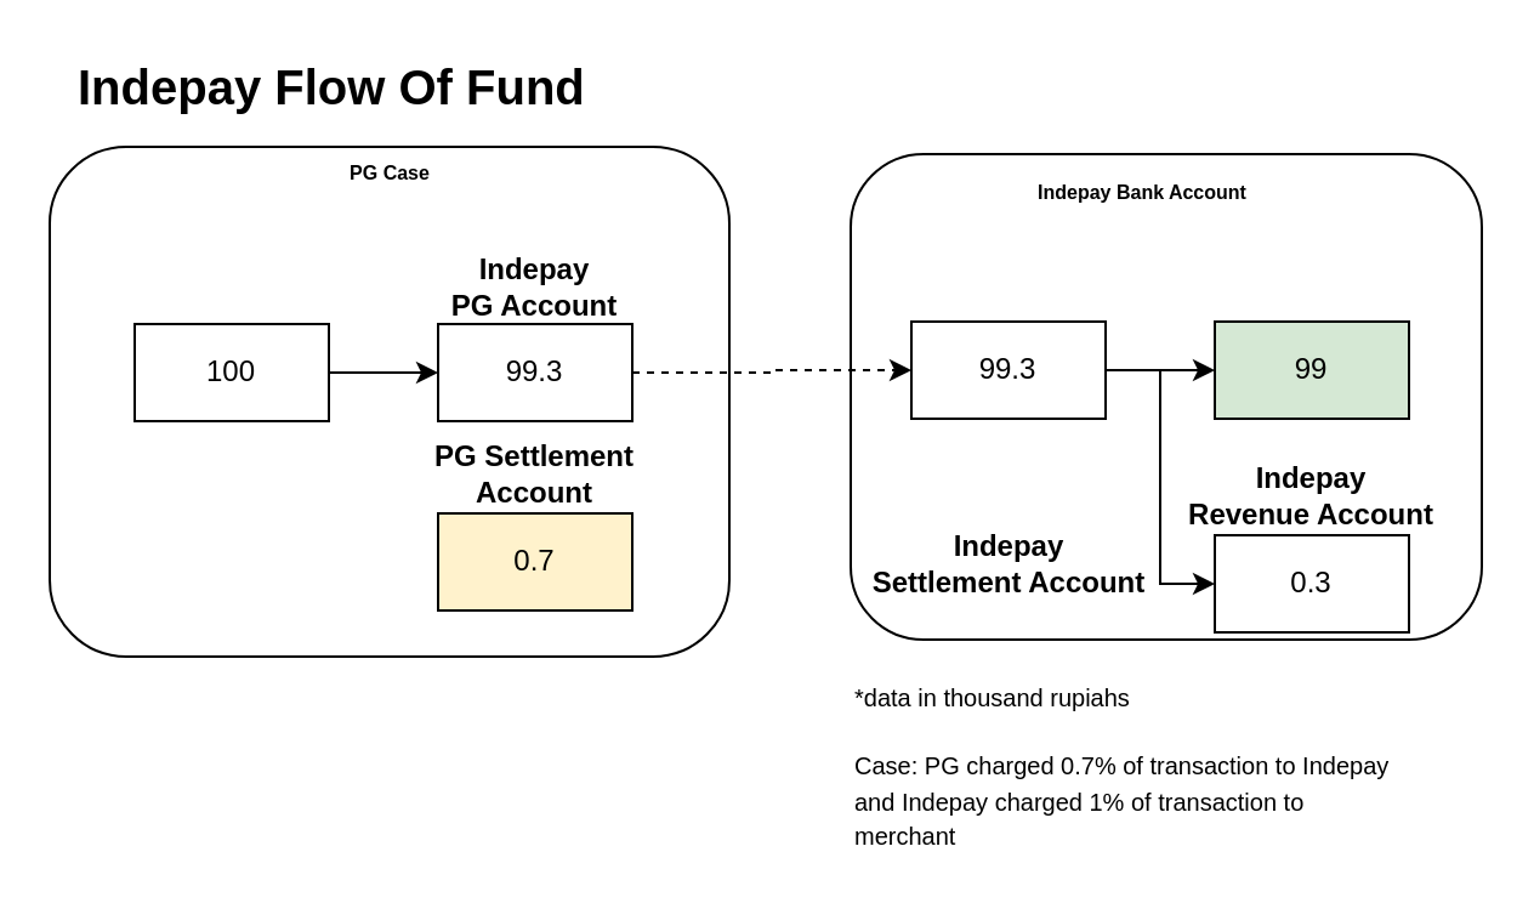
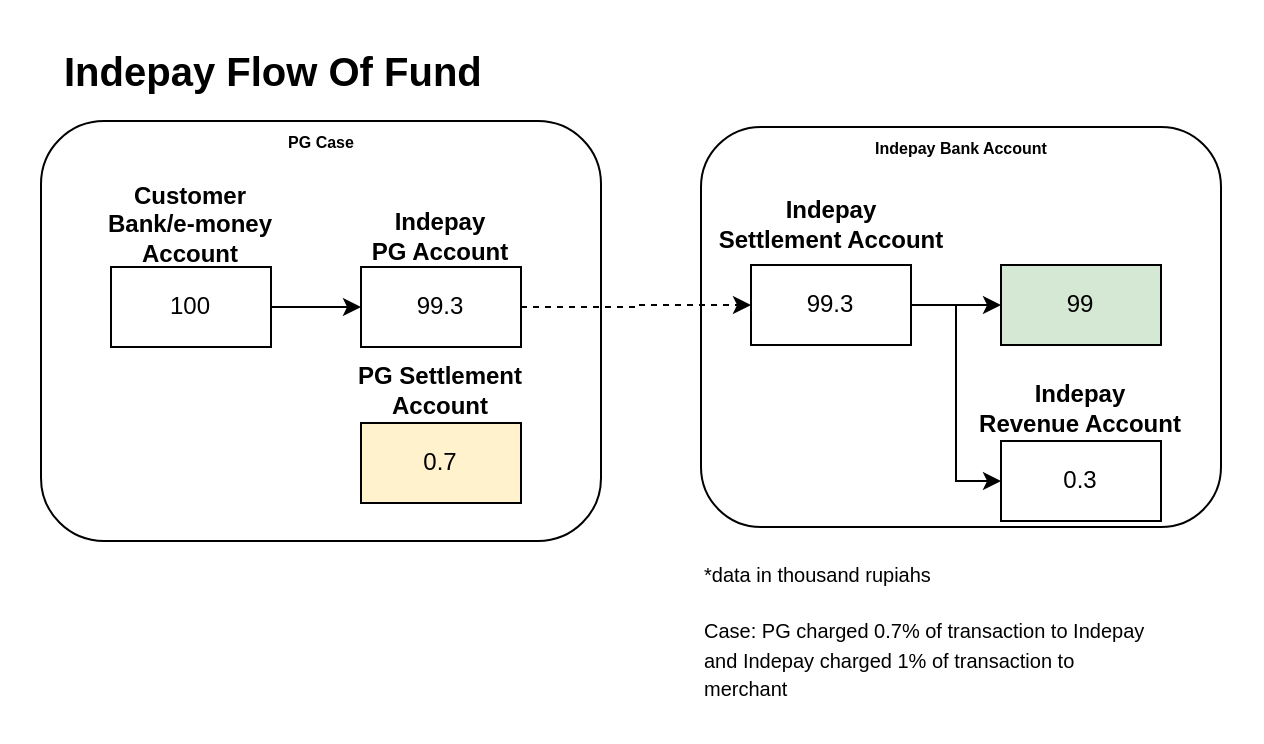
  <mxCell id="0" />
  <mxCell id="1" parent="0" />
  <mxCell id="2" value="" style="rounded=1;whiteSpace=wrap;html=1;" vertex="1" parent="1"><mxGeometry x="20" y="60" width="280" height="210" as="geometry" /></mxCell>
  <mxCell id="3" style="edgeStyle=orthogonalEdgeStyle;rounded=0;orthogonalLoop=1;jettySize=auto;html=1;exitX=1;exitY=0.5;exitDx=0;exitDy=0;endArrow=classic;endFill=1;" edge="1" parent="1" source="4" target="6"><mxGeometry relative="1" as="geometry" /></mxCell>
  <mxCell id="4" value="100" style="rounded=0;whiteSpace=wrap;html=1;" vertex="1" parent="1"><mxGeometry x="55" y="133" width="80" height="40" as="geometry" /></mxCell>
+ <mxCell id="5" value="Customer Bank/e-money&lt;br&gt;Account" style="text;html=1;strokeColor=none;fillColor=none;align=center;verticalAlign=middle;whiteSpace=wrap;rounded=0;fontStyle=1" vertex="1" parent="1"><mxGeometry x="50" y="97" width="90" height="30" as="geometry" /></mxCell>
  <mxCell id="6" value="99.3" style="rounded=0;whiteSpace=wrap;html=1;" vertex="1" parent="1"><mxGeometry x="180" y="133" width="80" height="40" as="geometry" /></mxCell>
  <mxCell id="7" value="Indepay&lt;br&gt;PG Account" style="text;html=1;strokeColor=none;fillColor=none;align=center;verticalAlign=middle;whiteSpace=wrap;rounded=0;fontStyle=1" vertex="1" parent="1"><mxGeometry x="170" y="103" width="100" height="30" as="geometry" /></mxCell>
  <mxCell id="8" value="" style="rounded=1;whiteSpace=wrap;html=1;" vertex="1" parent="1"><mxGeometry x="350" y="63" width="260" height="200" as="geometry" /></mxCell>
  <mxCell id="9" style="edgeStyle=orthogonalEdgeStyle;rounded=0;orthogonalLoop=1;jettySize=auto;html=1;exitX=1;exitY=0.5;exitDx=0;exitDy=0;endArrow=classic;endFill=1;" edge="1" parent="1" source="11" target="13"><mxGeometry relative="1" as="geometry" /></mxCell>
  <mxCell id="10" style="edgeStyle=orthogonalEdgeStyle;rounded=0;orthogonalLoop=1;jettySize=auto;html=1;exitX=1;exitY=0.5;exitDx=0;exitDy=0;entryX=0;entryY=0.5;entryDx=0;entryDy=0;fontSize=20;endArrow=classic;endFill=1;" edge="1" parent="1" source="11" target="15"><mxGeometry relative="1" as="geometry" /></mxCell>
  <mxCell id="11" value="99.3" style="rounded=0;whiteSpace=wrap;html=1;" vertex="1" parent="1"><mxGeometry x="375" y="132" width="80" height="40" as="geometry" /></mxCell>
- <mxCell id="12" value="Indepay&lt;br&gt;Settlement Account" style="text;html=1;strokeColor=none;fillColor=none;align=center;verticalAlign=middle;whiteSpace=wrap;rounded=0;fontStyle=1" vertex="1" parent="1"><mxGeometry x="357.5" y="217" width="115" height="30" as="geometry" /></mxCell>
+ <mxCell id="12" value="Indepay&lt;br&gt;Settlement Account" style="text;html=1;strokeColor=none;fillColor=none;align=center;verticalAlign=middle;whiteSpace=wrap;rounded=0;fontStyle=1" vertex="1" parent="1"><mxGeometry x="357.5" y="97" width="115" height="30" as="geometry" /></mxCell>
  <mxCell id="13" value="99" style="rounded=0;whiteSpace=wrap;html=1;fillColor=#d5e8d4;" vertex="1" parent="1"><mxGeometry x="500" y="132" width="80" height="40" as="geometry" /></mxCell>
  <mxCell id="14" style="edgeStyle=orthogonalEdgeStyle;rounded=0;orthogonalLoop=1;jettySize=auto;html=1;exitX=1;exitY=0.5;exitDx=0;exitDy=0;endArrow=classic;endFill=1;dashed=1;" edge="1" parent="1" source="6" target="11"><mxGeometry relative="1" as="geometry" /></mxCell>
  <mxCell id="15" value="0.3" style="rounded=0;whiteSpace=wrap;html=1;" vertex="1" parent="1"><mxGeometry x="500" y="220" width="80" height="40" as="geometry" /></mxCell>
  <mxCell id="16" value="Indepay&lt;br&gt;Revenue Account" style="text;html=1;strokeColor=none;fillColor=none;align=center;verticalAlign=middle;whiteSpace=wrap;rounded=0;fontStyle=1" vertex="1" parent="1"><mxGeometry x="480" y="189" width="120" height="30" as="geometry" /></mxCell>
  <mxCell id="17" value="&lt;span style=&quot;font-size: 20px;&quot;&gt;&lt;b&gt;Indepay Flow Of Fund&lt;/b&gt;&lt;/span&gt;" style="text;html=1;strokeColor=none;fillColor=none;align=left;verticalAlign=middle;whiteSpace=wrap;rounded=0;" vertex="1" parent="1"><mxGeometry x="30" y="20" width="230" height="30" as="geometry" /></mxCell>
  <mxCell id="18" value="&lt;font style=&quot;font-size: 8px;&quot;&gt;PG Case&lt;/font&gt;" style="text;html=1;strokeColor=none;fillColor=none;align=center;verticalAlign=middle;whiteSpace=wrap;rounded=0;fontStyle=1" vertex="1" parent="1"><mxGeometry x="127.5" y="60" width="65" height="20" as="geometry" /></mxCell>
- <mxCell id="19" value="&lt;font style=&quot;font-size: 8px;&quot;&gt;Indepay Bank Account&lt;/font&gt;" style="text;html=1;strokeColor=none;fillColor=none;align=center;verticalAlign=middle;whiteSpace=wrap;rounded=0;fontStyle=1" vertex="1" parent="1"><mxGeometry x="418.75" y="68" width="102.5" height="20" as="geometry" /></mxCell>
+ <mxCell id="19" value="&lt;font style=&quot;font-size: 8px;&quot;&gt;Indepay Bank Account&lt;/font&gt;" style="text;html=1;strokeColor=none;fillColor=none;align=center;verticalAlign=middle;whiteSpace=wrap;rounded=0;fontStyle=1" vertex="1" parent="1"><mxGeometry x="428.75" y="63" width="102.5" height="20" as="geometry" /></mxCell>
  <mxCell id="20" value="0.7" style="rounded=0;whiteSpace=wrap;html=1;fillColor=#fff2cc;" vertex="1" parent="1"><mxGeometry x="180" y="211" width="80" height="40" as="geometry" /></mxCell>
  <mxCell id="21" value="PG Settlement&lt;br&gt;Account" style="text;html=1;strokeColor=none;fillColor=none;align=center;verticalAlign=middle;whiteSpace=wrap;rounded=0;fontStyle=1" vertex="1" parent="1"><mxGeometry x="160" y="180" width="120" height="30" as="geometry" /></mxCell>
  <mxCell id="22" value="&lt;font style=&quot;font-size: 10px;&quot;&gt;*data in thousand rupiahs&lt;br&gt;&lt;br&gt;Case: PG charged 0.7% of transaction to Indepay and Indepay charged 1% of transaction to merchant&lt;br&gt;&lt;/font&gt;" style="text;html=1;strokeColor=none;fillColor=none;align=left;verticalAlign=middle;whiteSpace=wrap;rounded=0;" vertex="1" parent="1"><mxGeometry x="350" y="280" width="230" height="70" as="geometry" /></mxCell>
